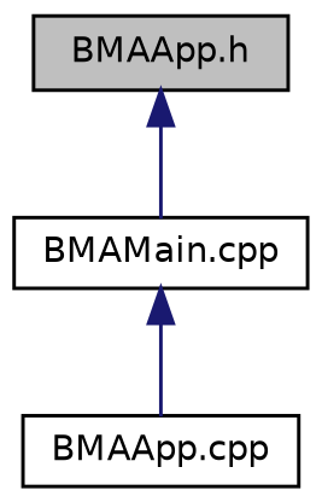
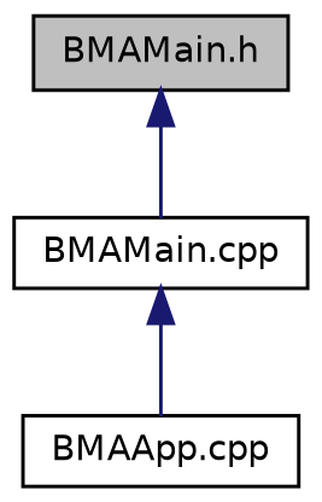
  digraph {
    node [color=black fillcolor=white fontname=Helvetica fontsize=10 shape=record style=filled]
    edge [color=midnightblue dir=back fontname=Helvetica fontsize=10 labelfontname=Helvetica labelfontsize=10 style=solid]
-   n1 [fillcolor=grey75 fontcolor=black height=0.2 label="BMAApp.h" width=0.4]
+   n1 [fillcolor=grey75 fontcolor=black height=0.2 label="BMAMain.h" width=0.4]
    n2 [height=0.2 label="BMAMain.cpp" width=0.4]
    n3 [height=0.2 label="BMAApp.cpp" width=0.4]
    n1 -> n2
    n2 -> n3
  }
